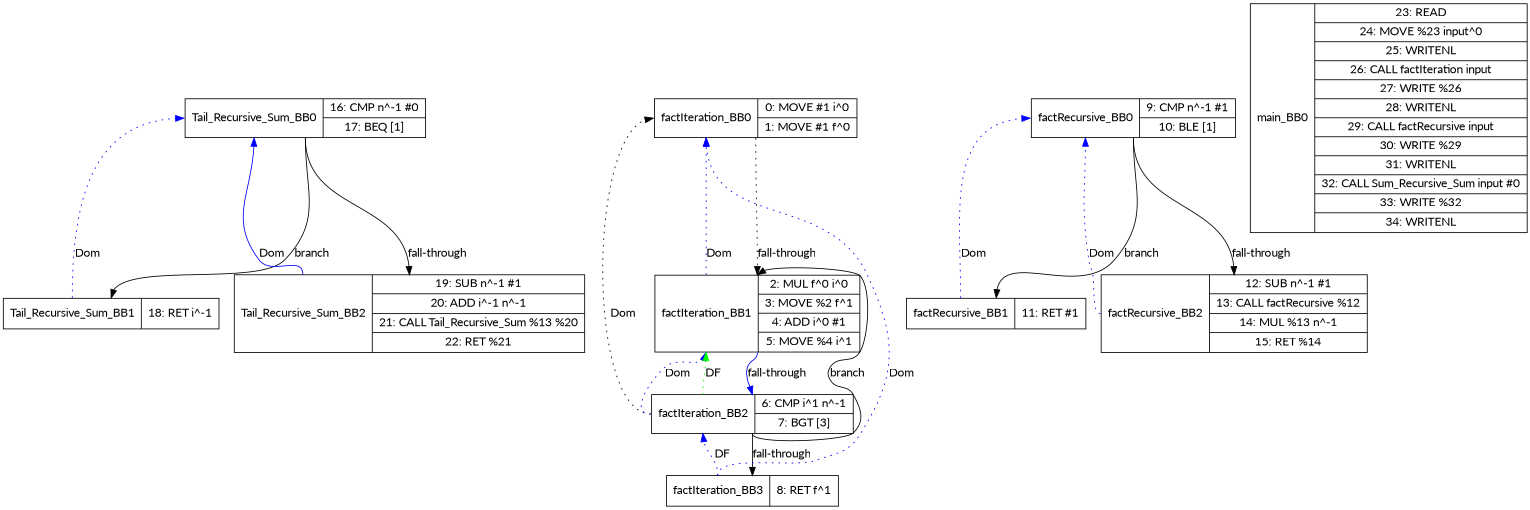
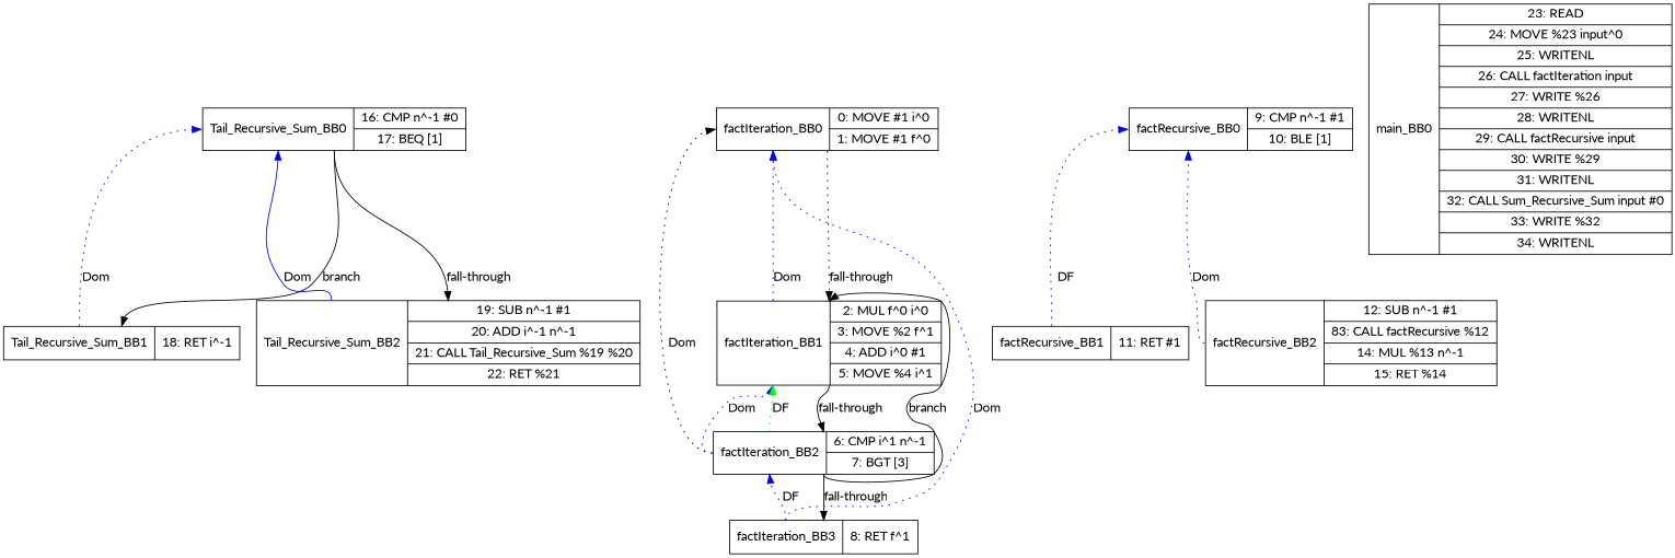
  digraph {
    fontname=Lato
    node [fontname=Lato shape=record]
    edge [fontname=Lato headport=b tailport=b style=dotted]
    n1 [label="<b>Tail_Recursive_Sum_BB0| {16: CMP n^-1 #0|17: BEQ [1]}"]
    n2 [label="<b>Tail_Recursive_Sum_BB1| {18: RET i^-1}"]
-   n3 [label="<b>Tail_Recursive_Sum_BB2| {19: SUB n^-1 #1|20: ADD i^-1 n^-1|21: CALL Tail_Recursive_Sum %13 %20|22: RET %21}"]
+   n3 [label="<b>Tail_Recursive_Sum_BB2| {19: SUB n^-1 #1|20: ADD i^-1 n^-1|21: CALL Tail_Recursive_Sum %19 %20|22: RET %21}"]
    n4 [label="<b>factIteration_BB0| {0: MOVE #1 i^0|1: MOVE #1 f^0}"]
    n5 [label="<b>factIteration_BB1| {2: MUL f^0 i^0|3: MOVE %2 f^1|4: ADD i^0 #1|5: MOVE %4 i^1}"]
    n6 [label="<b>factIteration_BB2| {6: CMP i^1 n^-1|7: BGT [3]}"]
    n7 [label="<b>factIteration_BB3| {8: RET f^1}"]
    n8 [label="<b>factRecursive_BB0| {9: CMP n^-1 #1|10: BLE [1]}"]
    n9 [label="<b>factRecursive_BB1| {11: RET #1}"]
-   n10 [label="<b>factRecursive_BB2| {12: SUB n^-1 #1|13: CALL factRecursive %12|14: MUL %13 n^-1|15: RET %14}"]
+   n10 [label="<b>factRecursive_BB2| {12: SUB n^-1 #1|83: CALL factRecursive %12|14: MUL %13 n^-1|15: RET %14}"]
    n11 [label="<b>main_BB0| {23: READ |24: MOVE %23 input^0|25: WRITENL |26: CALL factIteration input|27: WRITE %26|28: WRITENL |29: CALL factRecursive input|30: WRITE %29|31: WRITENL |32: CALL Sum_Recursive_Sum input #0|33: WRITE %32|34: WRITENL }"]
    n1 -> n2 [headport=n label=branch tailport=s style=""]
    n1 -> n3 [headport=n label="fall-through" tailport=s style=""]
    n2 -> n1 [color=blue label=Dom]
    n3 -> n1 [color=blue label=Dom style=solid]
    n4 -> n5 [headport=n label="fall-through" tailport=s]
    n5 -> n4 [color=blue label=Dom]
-   n5 -> n6 [headport=n label="fall-through" tailport=s color=blue style=""]
+   n5 -> n6 [headport=n label="fall-through" tailport=s style=""]
    n6 -> n4 [color=black label=Dom]
    n6 -> n5 [headport=n label=branch tailport=s style=""]
    n6 -> n5 [color=blue label=Dom]
    n6 -> n5 [color=green label=DF]
    n6 -> n7 [headport=n label="fall-through" tailport=s style=""]
    n7 -> n4 [color=blue label=Dom]
    n7 -> n6 [color=blue label=DF]
-   n8 -> n9 [headport=n label=branch tailport=s style=""]
-   n8 -> n10 [headport=n label="fall-through" tailport=s style=""]
-   n9 -> n8 [color=blue label=Dom]
+   n9 -> n8 [color=blue label=DF]
    n10 -> n8 [color=blue label=Dom]
  }
